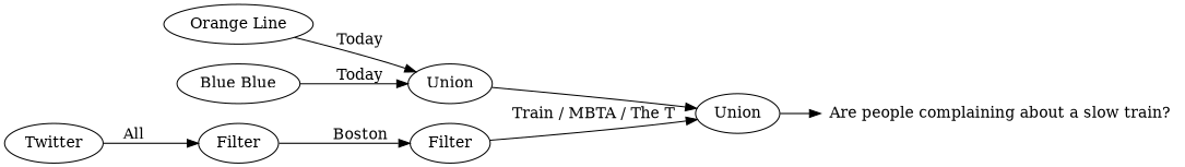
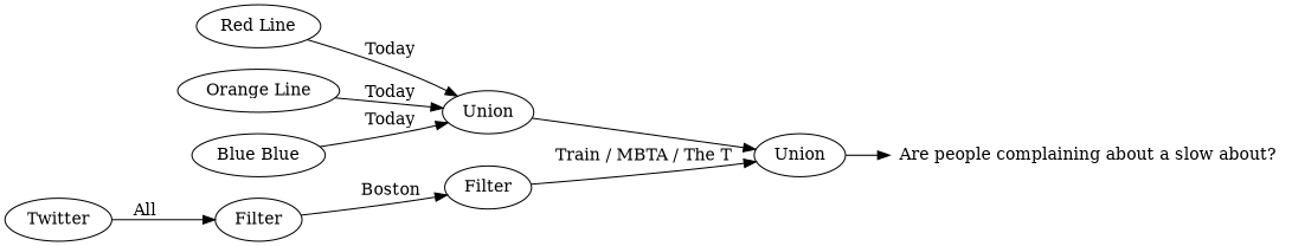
  digraph {
    rankdir=LR
    n1 [label=Filter]
    n2 [label=Filter]
    n3 [label=Union]
    n4 [label=Union]
-   n5 [label="Are people complaining about a slow train?" shape=none]
+   n5 [label="Are people complaining about a slow about?" shape=none]
    Twitter
+   n7 [label="Red Line"]
    n8 [label="Orange Line"]
    n9 [label="Blue Blue"]
    n1 -> n2 [label=Boston]
    n2 -> n3 [label="Train / MBTA / The T"]
    n3 -> n5
    n4 -> n3
    Twitter -> n1 [label=All]
+   n7 -> n4 [label=Today]
    n8 -> n4 [label=Today]
    n9 -> n4 [label=Today]
  }
